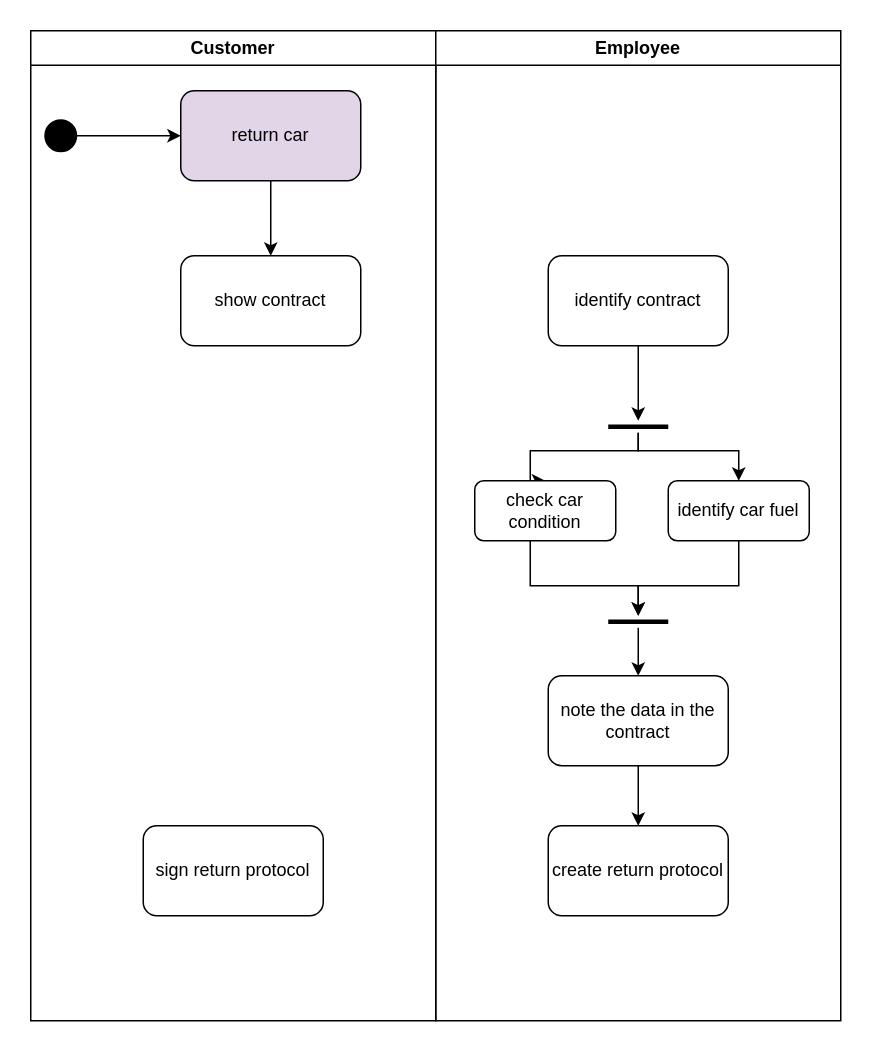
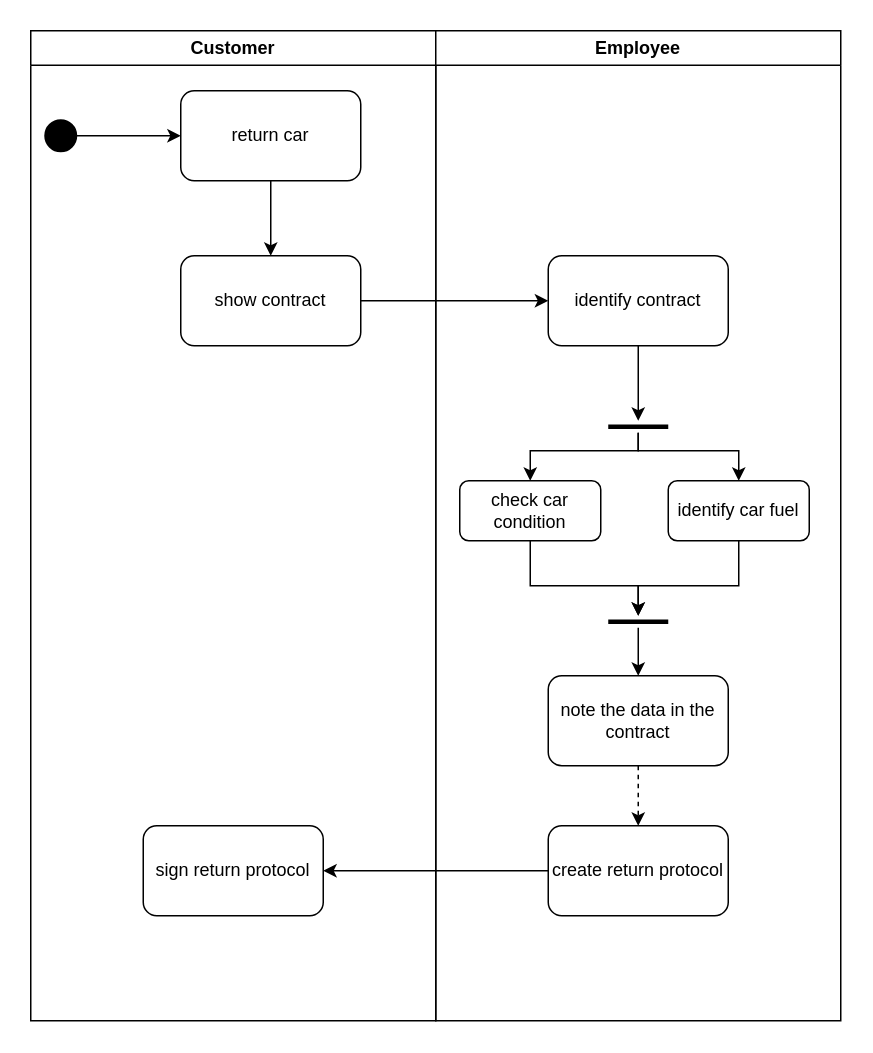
  <mxCell id="0" />
  <mxCell id="1" parent="0" />
  <mxCell id="2" value="Customer" style="swimlane;whiteSpace=wrap;html=1;" vertex="1" parent="1"><mxGeometry x="20" y="20" width="270" height="660" as="geometry" /></mxCell>
  <mxCell id="3" value="" style="shape=ellipse;html=1;fillColor=strokeColor;strokeWidth=2;verticalLabelPosition=bottom;verticalAlignment=top;perimeter=ellipsePerimeter;" parent="2" vertex="1"><mxGeometry x="10" y="60" width="20" height="20" as="geometry" /></mxCell>
  <mxCell id="4" value="" style="edgeStyle=orthogonalEdgeStyle;rounded=0;orthogonalLoop=1;jettySize=auto;html=1;" edge="1" parent="2" source="5" target="7"><mxGeometry relative="1" as="geometry" /></mxCell>
- <mxCell id="5" value="return car" style="rounded=1;whiteSpace=wrap;html=1;fillColor=#e1d5e7;" parent="2" vertex="1"><mxGeometry x="100" y="40" width="120" height="60" as="geometry" /></mxCell>
+ <mxCell id="5" value="return car" style="rounded=1;whiteSpace=wrap;html=1;" parent="2" vertex="1"><mxGeometry x="100" y="40" width="120" height="60" as="geometry" /></mxCell>
  <mxCell id="6" style="edgeStyle=orthogonalEdgeStyle;rounded=0;orthogonalLoop=1;jettySize=auto;html=1;entryX=0;entryY=0.5;entryDx=0;entryDy=0;" parent="2" source="3" target="5" edge="1"><mxGeometry relative="1" as="geometry" /></mxCell>
  <mxCell id="7" value="show contract" style="rounded=1;whiteSpace=wrap;html=1;" vertex="1" parent="2"><mxGeometry x="100" y="150" width="120" height="60" as="geometry" /></mxCell>
  <mxCell id="8" value="sign return protocol" style="whiteSpace=wrap;html=1;rounded=1;" vertex="1" parent="2"><mxGeometry x="75" y="530" width="120" height="60" as="geometry" /></mxCell>
  <mxCell id="9" value="Employee" style="swimlane;whiteSpace=wrap;html=1;" vertex="1" parent="1"><mxGeometry x="290" y="20" width="270" height="660" as="geometry" /></mxCell>
  <mxCell id="10" style="edgeStyle=orthogonalEdgeStyle;rounded=0;orthogonalLoop=1;jettySize=auto;html=1;" edge="1" parent="9" source="11" target="14"><mxGeometry relative="1" as="geometry"><Array as="points"><mxPoint x="135" y="250" /><mxPoint x="135" y="250" /></Array></mxGeometry></mxCell>
  <mxCell id="11" value="identify contract" style="rounded=1;whiteSpace=wrap;html=1;" vertex="1" parent="9"><mxGeometry x="75" y="150" width="120" height="60" as="geometry" /></mxCell>
  <mxCell id="12" style="edgeStyle=orthogonalEdgeStyle;rounded=0;orthogonalLoop=1;jettySize=auto;html=1;entryX=0.5;entryY=0;entryDx=0;entryDy=0;" edge="1" parent="9" source="14" target="16"><mxGeometry relative="1" as="geometry"><Array as="points"><mxPoint x="135" y="280" /><mxPoint x="63" y="280" /></Array></mxGeometry></mxCell>
  <mxCell id="13" style="edgeStyle=orthogonalEdgeStyle;rounded=0;orthogonalLoop=1;jettySize=auto;html=1;entryX=0.5;entryY=0;entryDx=0;entryDy=0;" edge="1" parent="9" source="14" target="18"><mxGeometry relative="1" as="geometry"><Array as="points"><mxPoint x="135" y="280" /><mxPoint x="202" y="280" /></Array></mxGeometry></mxCell>
  <mxCell id="14" value="" style="line;strokeWidth=3;fillColor=none;align=left;verticalAlign=middle;spacingTop=-1;spacingLeft=3;spacingRight=3;rotatable=0;labelPosition=right;points=[];portConstraint=eastwest;strokeColor=inherit;" vertex="1" parent="9"><mxGeometry x="115" y="260" width="40" height="8" as="geometry" /></mxCell>
  <mxCell id="15" style="edgeStyle=orthogonalEdgeStyle;rounded=0;orthogonalLoop=1;jettySize=auto;html=1;" edge="1" parent="9" source="16" target="20"><mxGeometry relative="1" as="geometry"><Array as="points"><mxPoint x="63" y="370" /><mxPoint x="135" y="370" /></Array></mxGeometry></mxCell>
- <mxCell id="16" value="check car condition" style="rounded=1;whiteSpace=wrap;html=1;" vertex="1" parent="9"><mxGeometry x="26" y="300" width="94" height="40" as="geometry" /></mxCell>
+ <mxCell id="16" value="check car condition" style="rounded=1;whiteSpace=wrap;html=1;" vertex="1" parent="9"><mxGeometry x="16" y="300" width="94" height="40" as="geometry" /></mxCell>
  <mxCell id="17" style="edgeStyle=orthogonalEdgeStyle;rounded=0;orthogonalLoop=1;jettySize=auto;html=1;" edge="1" parent="9" source="18" target="20"><mxGeometry relative="1" as="geometry"><mxPoint x="170" y="420.0" as="targetPoint" /><Array as="points"><mxPoint x="202" y="370" /><mxPoint x="135" y="370" /></Array></mxGeometry></mxCell>
  <mxCell id="18" value="identify car fuel" style="rounded=1;whiteSpace=wrap;html=1;" vertex="1" parent="9"><mxGeometry x="155" y="300" width="94" height="40" as="geometry" /></mxCell>
  <mxCell id="19" style="edgeStyle=orthogonalEdgeStyle;rounded=0;orthogonalLoop=1;jettySize=auto;html=1;entryX=0.5;entryY=0;entryDx=0;entryDy=0;" edge="1" parent="9" source="20" target="22"><mxGeometry relative="1" as="geometry"><Array as="points"><mxPoint x="135" y="410" /><mxPoint x="135" y="410" /></Array></mxGeometry></mxCell>
  <mxCell id="20" value="" style="line;strokeWidth=3;fillColor=none;align=left;verticalAlign=middle;spacingTop=-1;spacingLeft=3;spacingRight=3;rotatable=0;labelPosition=right;points=[];portConstraint=eastwest;strokeColor=inherit;" vertex="1" parent="9"><mxGeometry x="115" y="390" width="40" height="8" as="geometry" /></mxCell>
- <mxCell id="21" value="" style="edgeStyle=orthogonalEdgeStyle;rounded=0;orthogonalLoop=1;jettySize=auto;html=1;" edge="1" parent="9" source="22" target="23"><mxGeometry relative="1" as="geometry" /></mxCell>
+ <mxCell id="21" value="" style="edgeStyle=orthogonalEdgeStyle;rounded=0;orthogonalLoop=1;jettySize=auto;html=1;dashed=1;" edge="1" parent="9" source="22" target="23"><mxGeometry relative="1" as="geometry" /></mxCell>
  <mxCell id="22" value="note the data in the contract" style="rounded=1;whiteSpace=wrap;html=1;" vertex="1" parent="9"><mxGeometry x="75" y="430" width="120" height="60" as="geometry" /></mxCell>
  <mxCell id="23" value="create return protocol" style="whiteSpace=wrap;html=1;rounded=1;" vertex="1" parent="9"><mxGeometry x="75" y="530" width="120" height="60" as="geometry" /></mxCell>
+ <mxCell id="24" style="edgeStyle=orthogonalEdgeStyle;rounded=0;orthogonalLoop=1;jettySize=auto;html=1;entryX=0;entryY=0.5;entryDx=0;entryDy=0;" edge="1" parent="1" source="7" target="11"><mxGeometry relative="1" as="geometry" /></mxCell>
+ <mxCell id="25" value="" style="edgeStyle=orthogonalEdgeStyle;rounded=0;orthogonalLoop=1;jettySize=auto;html=1;" edge="1" parent="1" source="23" target="8"><mxGeometry relative="1" as="geometry" /></mxCell>
